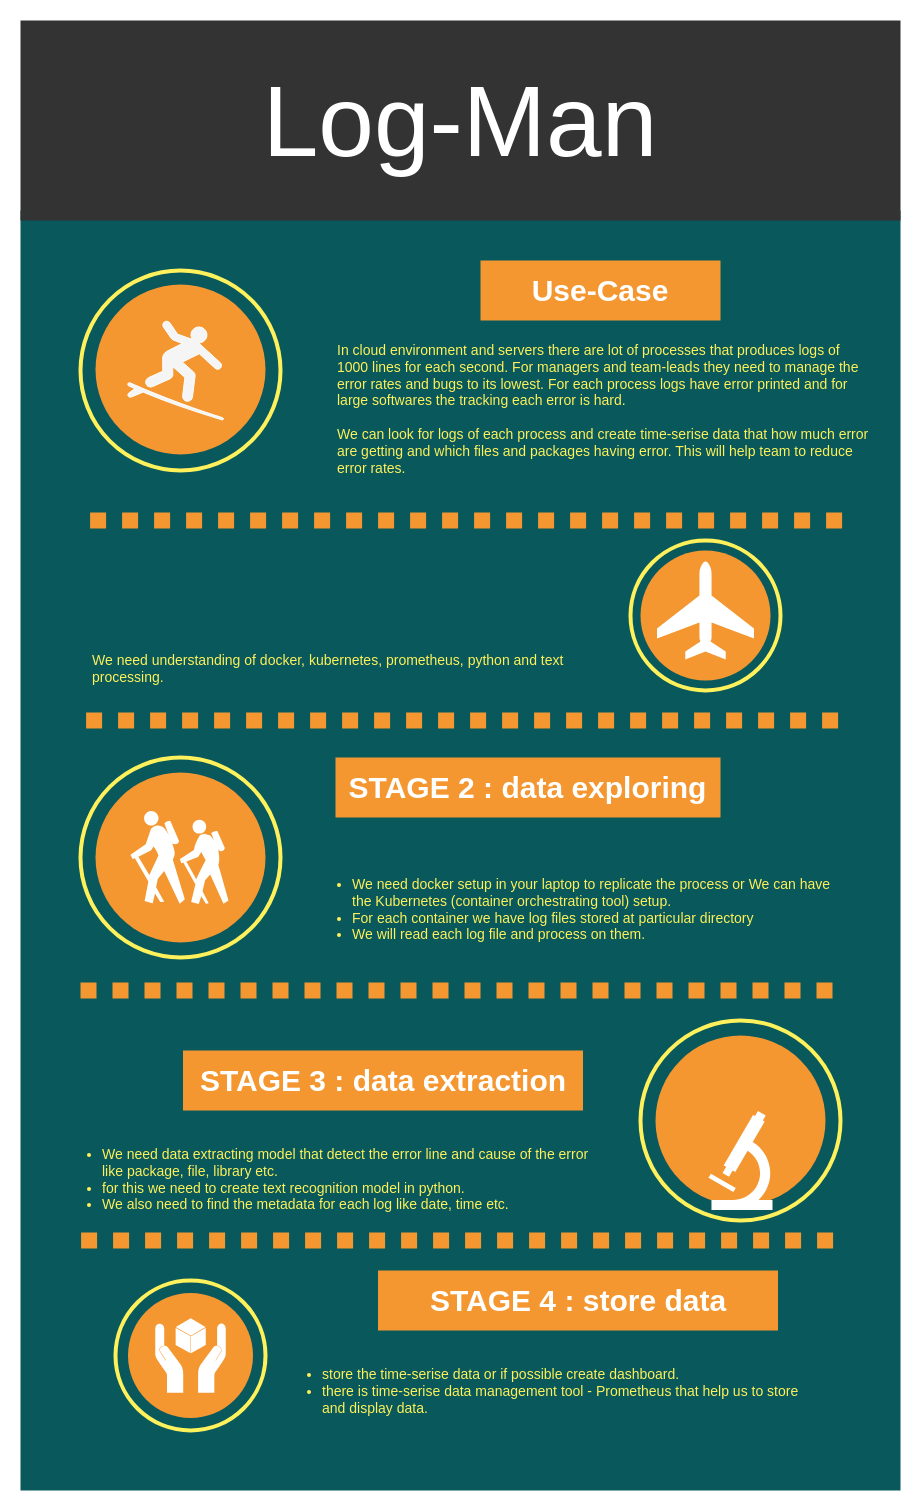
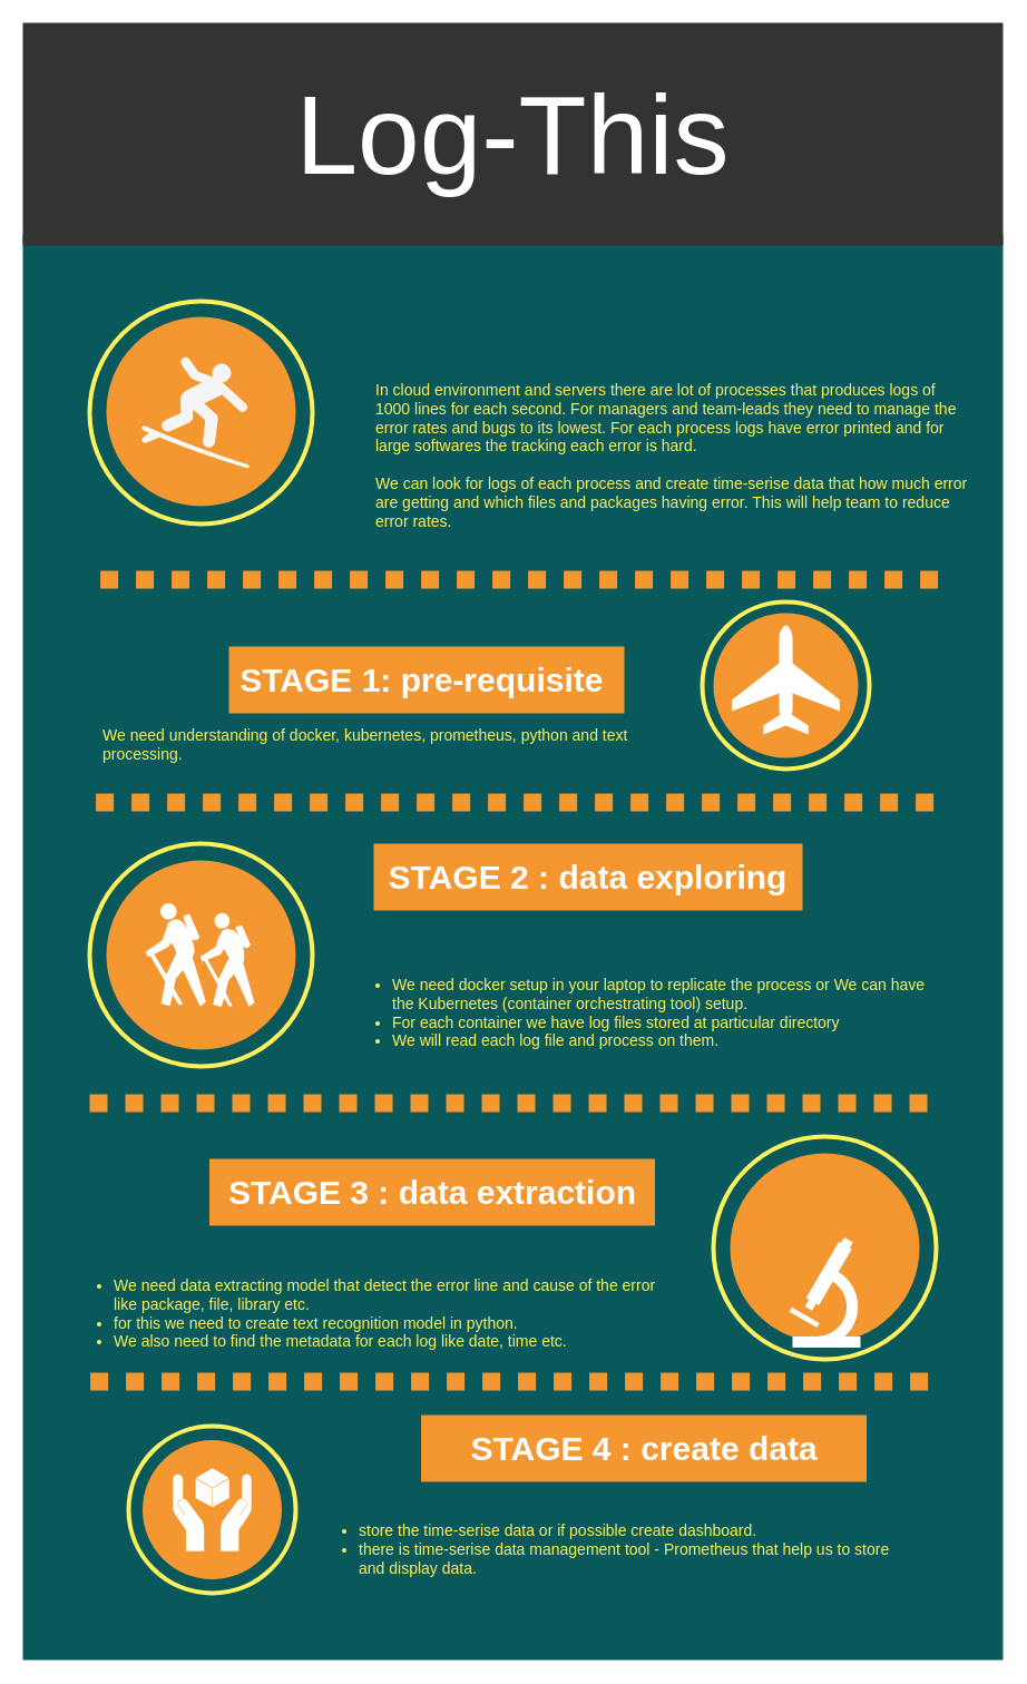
  <mxCell id="0" style=";html=1;" />
  <mxCell id="1" style=";html=1;" parent="0" />
  <mxCell id="2" value="" style="whiteSpace=wrap;html=1;rounded=0;shadow=0;dashed=0;strokeColor=none;strokeWidth=4;fillColor=#08585C;gradientColor=none;fontFamily=Helvetica;fontSize=100;fontColor=#FFFFFF;align=center;" parent="1" vertex="1"><mxGeometry x="20" y="210" width="880" height="1280" as="geometry" /></mxCell>
- <mxCell id="3" value="Log-Man" style="whiteSpace=wrap;html=1;rounded=0;shadow=0;dashed=0;strokeColor=none;strokeWidth=4;fillColor=#333333;gradientColor=none;fontFamily=Helvetica;fontSize=100;fontColor=#FFFFFF;align=center;" parent="1" vertex="1"><mxGeometry x="20" y="20" width="880" height="200" as="geometry" /></mxCell>
+ <mxCell id="3" value="Log-This" style="whiteSpace=wrap;html=1;rounded=0;shadow=0;dashed=0;strokeColor=none;strokeWidth=4;fillColor=#333333;gradientColor=none;fontFamily=Helvetica;fontSize=100;fontColor=#FFFFFF;align=center;" parent="1" vertex="1"><mxGeometry x="20" y="20" width="880" height="200" as="geometry" /></mxCell>
  <mxCell id="4" value="" style="ellipse;whiteSpace=wrap;html=1;rounded=0;shadow=0;dashed=0;strokeColor=#FEF15B;strokeWidth=4;fillColor=none;gradientColor=none;fontFamily=Helvetica;fontSize=100;fontColor=#FFFFFF;align=center;" parent="1" vertex="1"><mxGeometry x="80" y="270" width="200" height="200" as="geometry" /></mxCell>
  <mxCell id="5" value="" style="ellipse;whiteSpace=wrap;html=1;rounded=0;shadow=0;dashed=0;strokeColor=none;strokeWidth=4;fillColor=#F49731;gradientColor=none;fontFamily=Helvetica;fontSize=100;fontColor=#FFFFFF;align=center;" parent="1" vertex="1"><mxGeometry x="95" y="284" width="170" height="170" as="geometry" /></mxCell>
  <mxCell id="6" value="" style="endArrow=none;html=1;dashed=1;dashPattern=1 1;labelBackgroundColor=none;strokeColor=#F49731;fontFamily=Helvetica;fontSize=100;fontColor=#FFFFFF;strokeWidth=16;" parent="1" edge="1"><mxGeometry width="50" height="50" relative="1" as="geometry"><mxPoint x="89.588" y="520" as="sourcePoint" /><mxPoint x="849" y="520" as="targetPoint" /></mxGeometry></mxCell>
- <mxCell id="7" value="Use-Case" style="whiteSpace=wrap;html=1;rounded=0;shadow=0;dashed=0;strokeColor=none;strokeWidth=4;fillColor=#F49731;gradientColor=none;fontFamily=Helvetica;fontSize=30;fontColor=#FFFFFF;align=center;fontStyle=1" parent="1" vertex="1"><mxGeometry x="480" y="260" width="240" height="60" as="geometry" /></mxCell>
  <mxCell id="8" value="In cloud environment and servers there are lot of processes that produces logs of 1000 lines for each second. For managers and team-leads they need to manage the error rates and bugs to its lowest. For each process logs have error printed and for large softwares the tracking each error is hard.&lt;br&gt;&lt;br&gt;We can look for logs of each process and create time-serise data that how much error are getting and which files and packages having error. This will help team to reduce error rates.&amp;nbsp;" style="text;spacingTop=-5;fillColor=#ffffff;whiteSpace=wrap;html=1;align=left;fontSize=14;fontFamily=Helvetica;fillColor=none;strokeColor=none;rounded=0;shadow=0;dashed=0;fontColor=#FEF15B;" parent="1" vertex="1"><mxGeometry x="335" y="340" width="535" height="130" as="geometry" /></mxCell>
  <mxCell id="9" value="" style="ellipse;whiteSpace=wrap;html=1;rounded=0;shadow=0;dashed=0;strokeColor=#FEF15B;strokeWidth=4;fillColor=none;gradientColor=none;fontFamily=Helvetica;fontSize=100;fontColor=#FFFFFF;align=center;" parent="1" vertex="1"><mxGeometry x="630" y="540" width="150" height="150" as="geometry" /></mxCell>
  <mxCell id="10" value="" style="ellipse;whiteSpace=wrap;html=1;rounded=0;shadow=0;dashed=0;strokeColor=none;strokeWidth=4;fillColor=#F49731;gradientColor=none;fontFamily=Helvetica;fontSize=100;fontColor=#FFFFFF;align=center;" parent="1" vertex="1"><mxGeometry x="640" y="550" width="130" height="130" as="geometry" /></mxCell>
  <mxCell id="11" value="" style="endArrow=none;html=1;dashed=1;dashPattern=1 1;labelBackgroundColor=none;strokeColor=#F49731;fontFamily=Helvetica;fontSize=100;fontColor=#FFFFFF;strokeWidth=16;" parent="1" edge="1"><mxGeometry width="50" height="50" relative="1" as="geometry"><mxPoint x="85.588" y="720" as="sourcePoint" /><mxPoint x="845" y="720" as="targetPoint" /></mxGeometry></mxCell>
+ <mxCell id="12" value="STAGE 1: pre-requisite&amp;nbsp;" style="whiteSpace=wrap;html=1;rounded=0;shadow=0;dashed=0;strokeColor=none;strokeWidth=4;fillColor=#F49731;gradientColor=none;fontFamily=Helvetica;fontSize=30;fontColor=#FFFFFF;align=center;fontStyle=1" parent="1" vertex="1"><mxGeometry x="205" y="580" width="355" height="60" as="geometry" /></mxCell>
  <mxCell id="13" value="We need understanding of docker, kubernetes, prometheus, python and text processing." style="text;spacingTop=-5;fillColor=#ffffff;whiteSpace=wrap;html=1;align=left;fontSize=14;fontFamily=Helvetica;fillColor=none;strokeColor=none;rounded=0;shadow=0;dashed=0;fontColor=#FEF15B;" parent="1" vertex="1"><mxGeometry x="90" y="650" width="535" height="130" as="geometry" /></mxCell>
  <mxCell id="14" value="" style="endArrow=none;html=1;dashed=1;dashPattern=1 1;labelBackgroundColor=none;strokeColor=#F49731;fontFamily=Helvetica;fontSize=100;fontColor=#FFFFFF;strokeWidth=16;" parent="1" edge="1"><mxGeometry width="50" height="50" relative="1" as="geometry"><mxPoint x="79.998" y="990" as="sourcePoint" /><mxPoint x="839.41" y="990" as="targetPoint" /></mxGeometry></mxCell>
  <mxCell id="15" value="STAGE 2 : data exploring" style="whiteSpace=wrap;html=1;rounded=0;shadow=0;dashed=0;strokeColor=none;strokeWidth=4;fillColor=#F49731;gradientColor=none;fontFamily=Helvetica;fontSize=30;fontColor=#FFFFFF;align=center;fontStyle=1" parent="1" vertex="1"><mxGeometry x="335" y="757" width="385" height="60" as="geometry" /></mxCell>
  <mxCell id="16" value="&lt;ul&gt;&lt;li&gt;We need docker setup in your laptop to replicate the process or We can have the Kubernetes (container orchestrating tool) setup.&lt;/li&gt;&lt;li&gt;For each container we have log files stored at particular directory&lt;/li&gt;&lt;li&gt;We will read each log file and process on them.&lt;/li&gt;&lt;/ul&gt;" style="text;spacingTop=-5;fillColor=#ffffff;whiteSpace=wrap;html=1;align=left;fontSize=14;fontFamily=Helvetica;fillColor=none;strokeColor=none;rounded=0;shadow=0;dashed=0;fontColor=#FEF15B;" parent="1" vertex="1"><mxGeometry x="310" y="860" width="535" height="130" as="geometry" /></mxCell>
  <mxCell id="17" value="" style="ellipse;whiteSpace=wrap;html=1;rounded=0;shadow=0;dashed=0;strokeColor=#FEF15B;strokeWidth=4;fillColor=none;gradientColor=none;fontFamily=Helvetica;fontSize=100;fontColor=#FFFFFF;align=center;" parent="1" vertex="1"><mxGeometry x="640" y="1020" width="200" height="200" as="geometry" /></mxCell>
  <mxCell id="18" value="" style="ellipse;whiteSpace=wrap;html=1;rounded=0;shadow=0;dashed=0;strokeColor=none;strokeWidth=4;fillColor=#F49731;gradientColor=none;fontFamily=Helvetica;fontSize=100;fontColor=#FFFFFF;align=center;" parent="1" vertex="1"><mxGeometry x="655" y="1035" width="170" height="170" as="geometry" /></mxCell>
- <mxCell id="19" value="STAGE 3 : data extraction" style="whiteSpace=wrap;html=1;rounded=0;shadow=0;dashed=0;strokeColor=none;strokeWidth=4;fillColor=#F49731;gradientColor=none;fontFamily=Helvetica;fontSize=30;fontColor=#FFFFFF;align=center;fontStyle=1" parent="1" vertex="1"><mxGeometry x="182.5" y="1050" width="400" height="60" as="geometry" /></mxCell>
+ <mxCell id="19" value="STAGE 3 : data extraction" style="whiteSpace=wrap;html=1;rounded=0;shadow=0;dashed=0;strokeColor=none;strokeWidth=4;fillColor=#F49731;gradientColor=none;fontFamily=Helvetica;fontSize=30;fontColor=#FFFFFF;align=center;fontStyle=1" parent="1" vertex="1"><mxGeometry x="187.5" y="1040" width="400" height="60" as="geometry" /></mxCell>
  <mxCell id="20" value="&lt;ul&gt;&lt;li&gt;We need data extracting model that detect the error line and cause of the error like package, file, library etc.&lt;/li&gt;&lt;li&gt;for this we need to create text recognition model in python.&amp;nbsp;&lt;/li&gt;&lt;li&gt;We also need to find the metadata for each log like date, time etc.&amp;nbsp;&amp;nbsp;&lt;/li&gt;&lt;/ul&gt;" style="text;spacingTop=-5;fillColor=#ffffff;whiteSpace=wrap;html=1;align=left;fontSize=14;fontFamily=Helvetica;fillColor=none;strokeColor=none;rounded=0;shadow=0;dashed=0;fontColor=#FEF15B;" parent="1" vertex="1"><mxGeometry x="60" y="1130" width="535" height="90" as="geometry" /></mxCell>
  <mxCell id="21" value="" style="shape=mxgraph.signs.transportation.airplane_3;html=1;fillColor=#FFFFFF;strokeColor=none;verticalLabelPosition=bottom;verticalAlign=top;align=center;rounded=0;shadow=0;dashed=0;fontFamily=Helvetica;fontSize=14;fontColor=#FEF15B;" parent="1" vertex="1"><mxGeometry x="656.5" y="561" width="97" height="98" as="geometry" /></mxCell>
  <mxCell id="22" value="" style="shape=mxgraph.signs.sports.surfing;html=1;pointerEvents=1;fillColor=#f5f5f5;strokeColor=#FFFFFF;verticalLabelPosition=bottom;verticalAlign=top;align=center;sketch=0;fontColor=#333333;" vertex="1" parent="1"><mxGeometry x="127" y="320.5" width="96" height="99" as="geometry" /></mxCell>
  <mxCell id="23" value="" style="ellipse;whiteSpace=wrap;html=1;rounded=0;shadow=0;dashed=0;strokeColor=#FEF15B;strokeWidth=4;fillColor=none;gradientColor=none;fontFamily=Helvetica;fontSize=100;fontColor=#FFFFFF;align=center;" vertex="1" parent="1"><mxGeometry x="80" y="757" width="200" height="200" as="geometry" /></mxCell>
  <mxCell id="24" value="" style="ellipse;whiteSpace=wrap;html=1;rounded=0;shadow=0;dashed=0;strokeColor=none;strokeWidth=4;fillColor=#F49731;gradientColor=none;fontFamily=Helvetica;fontSize=100;fontColor=#FFFFFF;align=center;" vertex="1" parent="1"><mxGeometry x="95" y="772" width="170" height="170" as="geometry" /></mxCell>
  <mxCell id="25" value="" style="shape=mxgraph.signs.sports.hiking;html=1;pointerEvents=1;verticalLabelPosition=bottom;verticalAlign=top;align=center;sketch=0;strokeColor=none;" vertex="1" parent="1"><mxGeometry x="130" y="810.5" width="98" height="93" as="geometry" /></mxCell>
  <mxCell id="26" value="" style="shape=mxgraph.signs.science.microscope;html=1;pointerEvents=1;verticalLabelPosition=bottom;verticalAlign=top;align=center;sketch=0;strokeColor=none;" vertex="1" parent="1"><mxGeometry x="708" y="1110.5" width="64" height="99" as="geometry" /></mxCell>
  <mxCell id="27" value="" style="endArrow=none;html=1;dashed=1;dashPattern=1 1;labelBackgroundColor=none;strokeColor=#F49731;fontFamily=Helvetica;fontSize=100;fontColor=#FFFFFF;strokeWidth=16;" edge="1" parent="1"><mxGeometry width="50" height="50" relative="1" as="geometry"><mxPoint x="80.588" y="1240" as="sourcePoint" /><mxPoint x="840" y="1240" as="targetPoint" /></mxGeometry></mxCell>
- <mxCell id="28" value="STAGE 4 : store data" style="whiteSpace=wrap;html=1;rounded=0;shadow=0;dashed=0;strokeColor=none;strokeWidth=4;fillColor=#F49731;gradientColor=none;fontFamily=Helvetica;fontSize=30;fontColor=#FFFFFF;align=center;fontStyle=1" vertex="1" parent="1"><mxGeometry x="377.5" y="1270" width="400" height="60" as="geometry" /></mxCell>
+ <mxCell id="28" value="STAGE 4 : create data" style="whiteSpace=wrap;html=1;rounded=0;shadow=0;dashed=0;strokeColor=none;strokeWidth=4;fillColor=#F49731;gradientColor=none;fontFamily=Helvetica;fontSize=30;fontColor=#FFFFFF;align=center;fontStyle=1" vertex="1" parent="1"><mxGeometry x="377.5" y="1270" width="400" height="60" as="geometry" /></mxCell>
  <mxCell id="29" value="" style="ellipse;whiteSpace=wrap;html=1;rounded=0;shadow=0;dashed=0;strokeColor=#FEF15B;strokeWidth=4;fillColor=none;gradientColor=none;fontFamily=Helvetica;fontSize=100;fontColor=#FFFFFF;align=center;" vertex="1" parent="1"><mxGeometry x="115" y="1280" width="150" height="150" as="geometry" /></mxCell>
  <mxCell id="30" value="" style="ellipse;whiteSpace=wrap;html=1;rounded=0;shadow=0;dashed=0;strokeColor=none;strokeWidth=4;fillColor=#F49731;gradientColor=none;fontFamily=Helvetica;fontSize=100;fontColor=#FFFFFF;align=center;" vertex="1" parent="1"><mxGeometry x="127.5" y="1292.5" width="125" height="125" as="geometry" /></mxCell>
  <mxCell id="31" value="" style="shape=mxgraph.signs.safety.handle_with_care;html=1;pointerEvents=1;fillColor=#FFFFFF;strokeColor=none;verticalLabelPosition=bottom;verticalAlign=top;align=center;sketch=0;" vertex="1" parent="1"><mxGeometry x="154.75" y="1317.75" width="70.5" height="74.5" as="geometry" /></mxCell>
  <mxCell id="32" value="&lt;ul&gt;&lt;li&gt;store the time-serise data or if possible create dashboard.&amp;nbsp;&lt;/li&gt;&lt;li&gt;there is time-serise data management tool - Prometheus that help us to store and display data.&lt;/li&gt;&lt;/ul&gt;" style="text;spacingTop=-5;fillColor=#ffffff;whiteSpace=wrap;html=1;align=left;fontSize=14;fontFamily=Helvetica;fillColor=none;strokeColor=none;rounded=0;shadow=0;dashed=0;fontColor=#FEF15B;" vertex="1" parent="1"><mxGeometry x="280" y="1350" width="535" height="90" as="geometry" /></mxCell>
